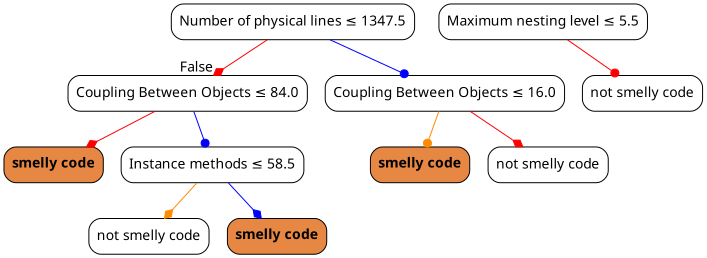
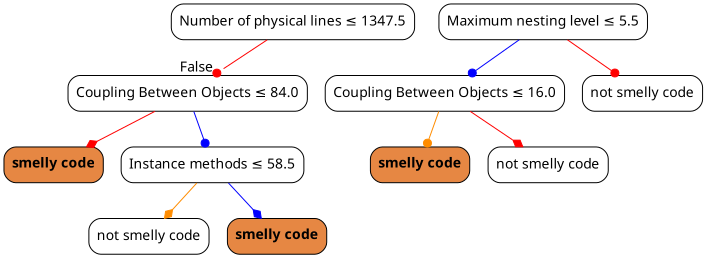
  digraph {
    fontname="Noto Sans"
    node [color=black fillcolor="#FFFFFF" fontname="Noto Sans" shape=box style="filled, rounded"]
    edge [arrowhead=diamond color=red fontname="Noto Sans"]
    n1 [label=<Number of physical lines &le; 1347.5>]
    n2 [label=<Coupling Between Objects &le; 84.0>]
    n3 [label=<Maximum nesting level &le; 5.5>]
    n4 [label=<not smelly code>]
    n5 [label=<Coupling Between Objects &le; 16.0>]
    n6 [fillcolor="#e68743" label=<<b>smelly code</b>>]
    n7 [label=<Instance methods &le; 58.5>]
    n8 [fillcolor="#e68743" label=<<b>smelly code</b>>]
    n9 [label=<not smelly code>]
    n10 [label=<not smelly code>]
    n11 [fillcolor="#e68743" label=<<b>smelly code</b>>]
-   n1 -> n2 [headlabel=False labelangle=-45 labeldistance=2.5]
+   n1 -> n2 [arrowhead=dot headlabel=False labelangle=-45 labeldistance=2.5]
    n2 -> n6
    n2 -> n7 [arrowhead=dot color=blue]
    n3 -> n4 [arrowhead=dot]
-   n1 -> n5 [arrowhead=dot color=blue]
+   n3 -> n5 [arrowhead=dot color=blue]
    n5 -> n8 [arrowhead=dot color=darkorange]
    n5 -> n9
    n7 -> n10 [color=darkorange]
    n7 -> n11 [color=blue]
  }
